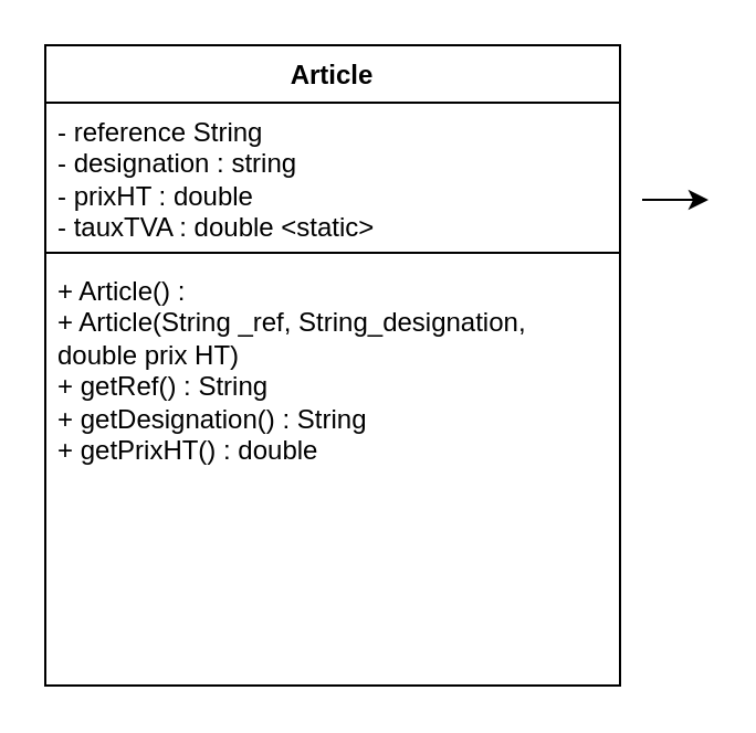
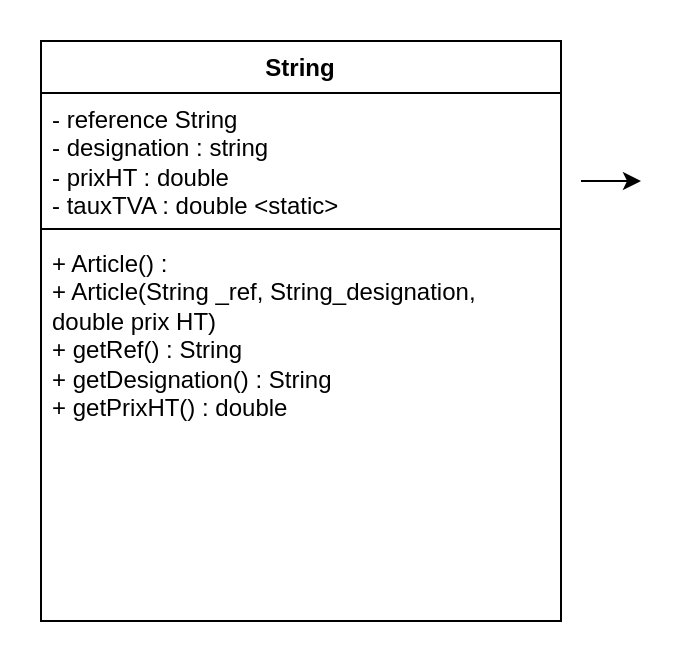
  <mxCell id="0" />
  <mxCell id="1" parent="0" />
- <mxCell id="2" value="Article" style="swimlane;fontStyle=1;align=center;verticalAlign=top;childLayout=stackLayout;horizontal=1;startSize=26;horizontalStack=0;resizeParent=1;resizeParentMax=0;resizeLast=0;collapsible=1;marginBottom=0;whiteSpace=wrap;html=1;" parent="1" vertex="1"><mxGeometry x="20" y="20" width="260" height="290" as="geometry" /></mxCell>
+ <mxCell id="2" value="String" style="swimlane;fontStyle=1;align=center;verticalAlign=top;childLayout=stackLayout;horizontal=1;startSize=26;horizontalStack=0;resizeParent=1;resizeParentMax=0;resizeLast=0;collapsible=1;marginBottom=0;whiteSpace=wrap;html=1;" parent="1" vertex="1"><mxGeometry x="20" y="20" width="260" height="290" as="geometry" /></mxCell>
  <mxCell id="3" value="- reference String&lt;br&gt;- designation : string&lt;br&gt;- prixHT : double&lt;br&gt;- tauxTVA : double &amp;lt;static&amp;gt;" style="text;strokeColor=none;fillColor=none;align=left;verticalAlign=top;spacingLeft=4;spacingRight=4;overflow=hidden;rotatable=0;points=[[0,0.5],[1,0.5]];portConstraint=eastwest;whiteSpace=wrap;html=1;" parent="2" vertex="1"><mxGeometry y="26" width="260" height="64" as="geometry" /></mxCell>
  <mxCell id="4" value="" style="line;strokeWidth=1;fillColor=none;align=left;verticalAlign=middle;spacingTop=-1;spacingLeft=3;spacingRight=3;rotatable=0;labelPosition=right;points=[];portConstraint=eastwest;strokeColor=inherit;" parent="2" vertex="1"><mxGeometry y="90" width="260" height="8" as="geometry" /></mxCell>
  <mxCell id="5" value="+ Article() :&lt;br&gt;+ Article(String _ref, String_designation, double prix HT)&lt;br&gt;+ getRef() : String&lt;br&gt;+ getDesignation() : String&lt;br&gt;+ getPrixHT() : double&lt;br&gt;" style="text;strokeColor=none;fillColor=none;align=left;verticalAlign=top;spacingLeft=4;spacingRight=4;overflow=hidden;rotatable=0;points=[[0,0.5],[1,0.5]];portConstraint=eastwest;whiteSpace=wrap;html=1;" parent="2" vertex="1"><mxGeometry y="98" width="260" height="192" as="geometry" /></mxCell>
  <mxCell id="6" value="" style="endArrow=classic;html=1;rounded=0;" parent="1" edge="1"><mxGeometry width="50" height="50" relative="1" as="geometry"><mxPoint x="290" y="90" as="sourcePoint" /><mxPoint x="320" y="90" as="targetPoint" /></mxGeometry></mxCell>
